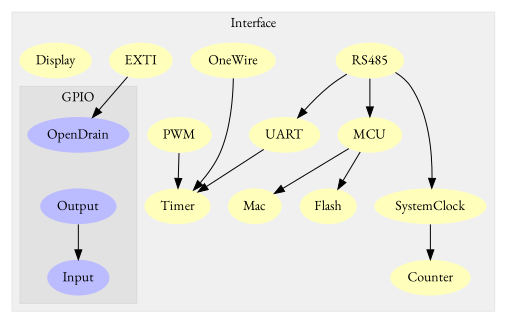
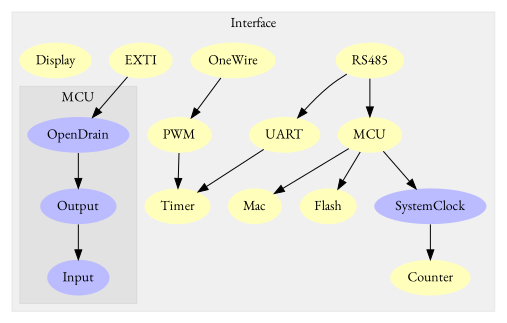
  digraph {
    fontname="EB Garamond"
    node [color=red fillcolor="#ffffbb" fontname="EB Garamond" penwidth=0 style=filled]
    edge [fontname="EB Garamond"]
    n1 [color=black fillcolor="#bbbbff" label=Input]
    n2 [color=black fillcolor="#bbbbff" label=Output]
    n3 [fillcolor="#bbbbff" label=OpenDrain]
    n4 [color=black label=MCU]
    n5 [color=black label=UART]
    n6 [label=Flash]
    n7 [color=black label=Mac]
    n8 [label=Counter]
    n9 [label=RS485]
    n10 [color=black label=OneWire]
    n11 [label=EXTI]
    n12 [label=PWM]
-   n13 [label=SystemClock]
+   n13 [fillcolor="#bbbbff" label=SystemClock]
    n14 [label=Display]
    n15 [color=black label=Timer]
    subgraph cluster_1 {
      color="#0000000F"
      label=Interface
      style=filled
      n4
      n5
      n6
      n7
      n8
      n9
      n10
      n11
      n12
      n13
      n14
      n15
      subgraph cluster_2 {
        color="#0000000F"
-       label=GPIO
+       label=MCU
        style=filled
        n1
        n2
        n3
      }
    }
    n2 -> n1
+   n3 -> n2
    n4 -> n6
    n4 -> n7
-   n9 -> n13
+   n4 -> n13
    n5 -> n15
    n9 -> n4
    n9 -> n5
-   n10 -> n15
+   n10 -> n12
    n11 -> n3
    n12 -> n15
    n13 -> n8
  }
